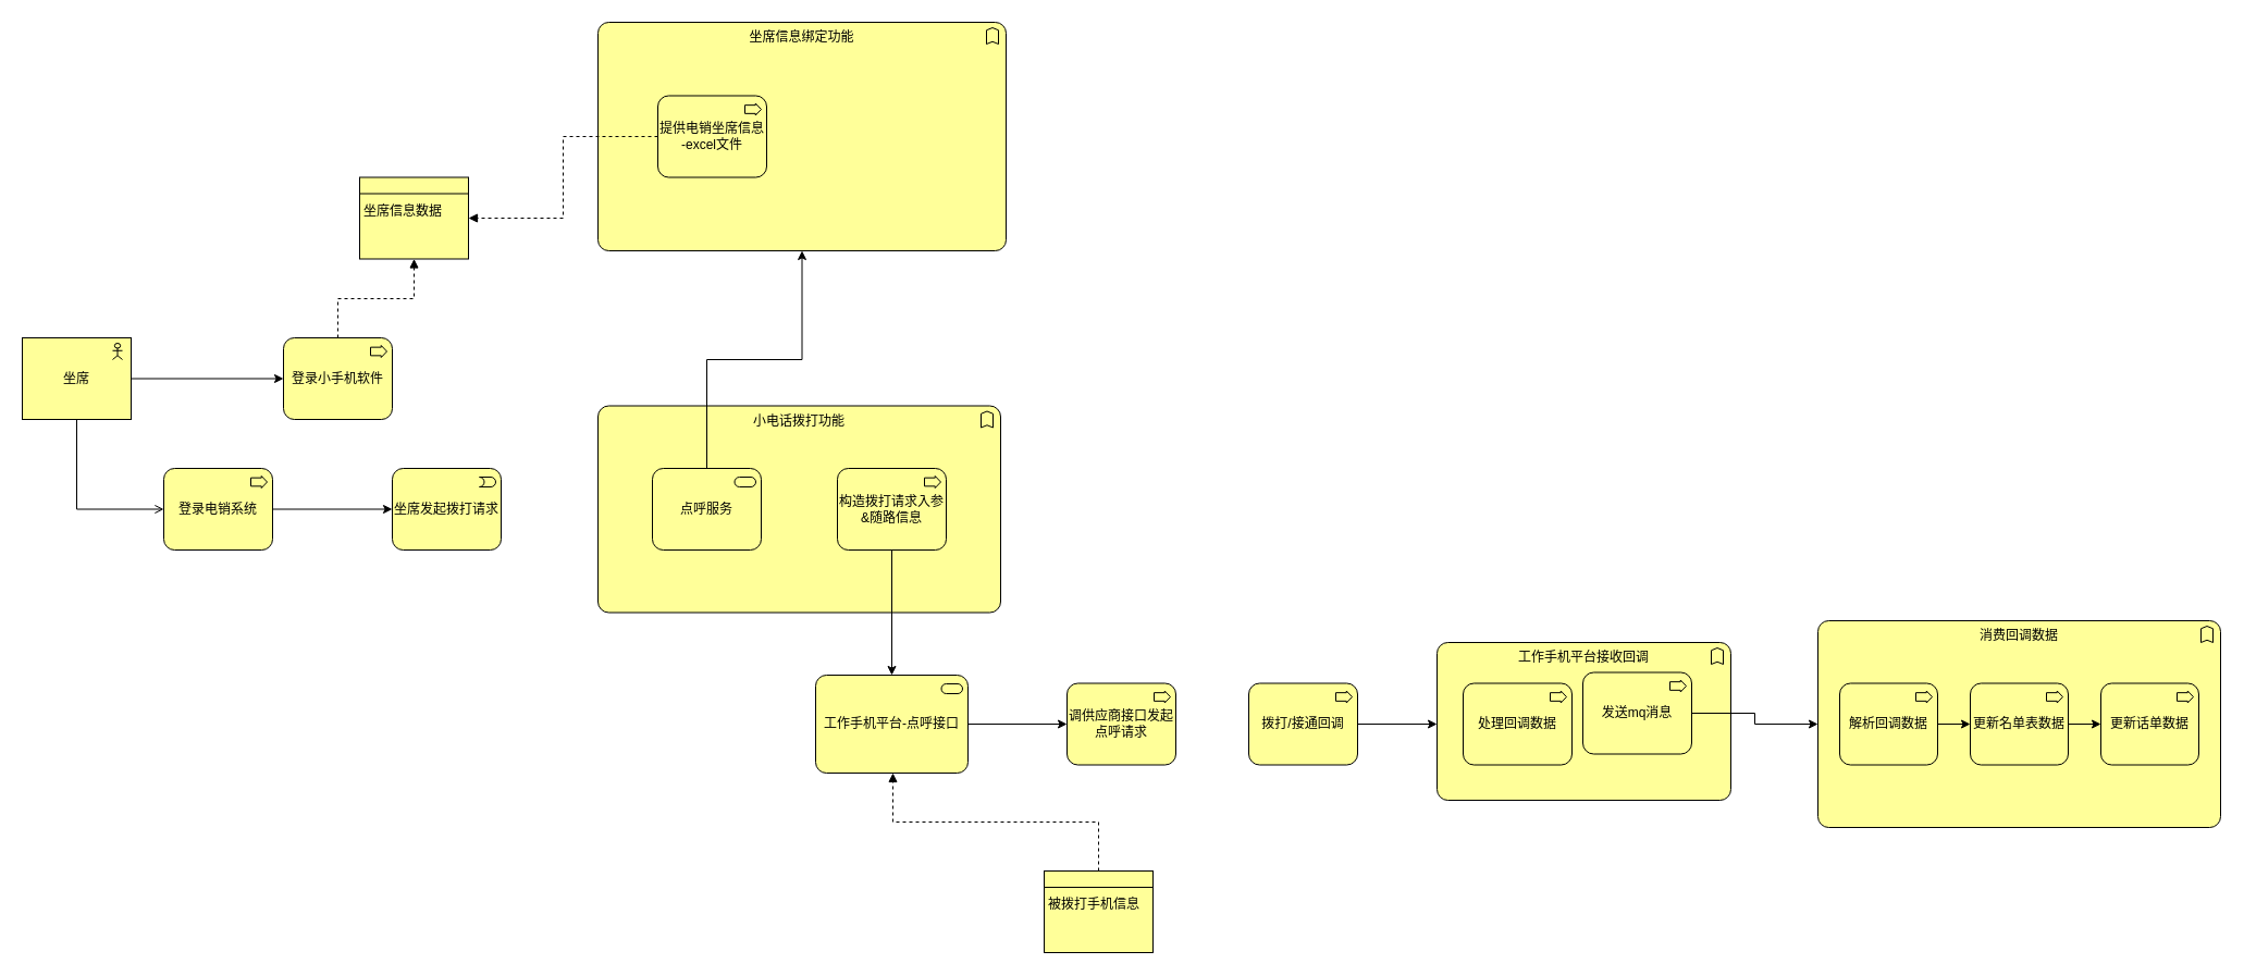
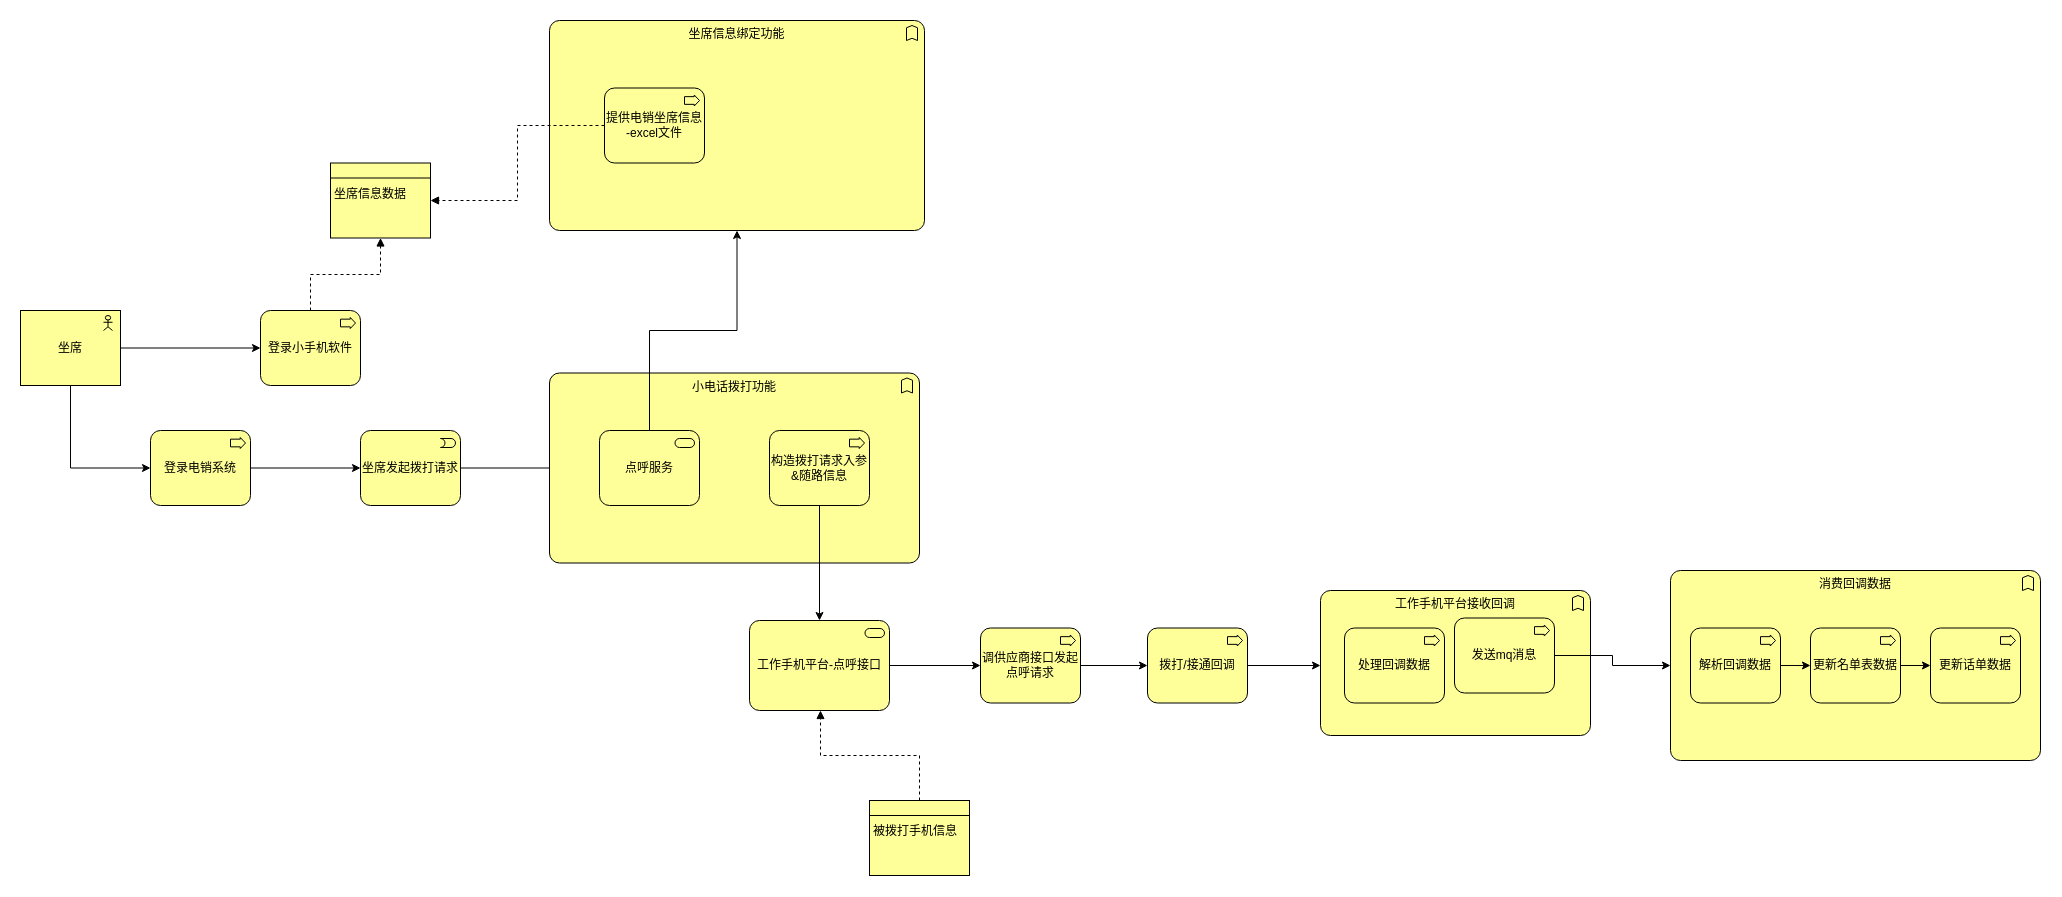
  <mxCell id="0" />
  <mxCell id="1" parent="0" />
  <mxCell id="2" style="edgeStyle=orthogonalEdgeStyle;rounded=0;orthogonalLoop=1;jettySize=auto;html=1;entryX=0;entryY=0.5;entryDx=0;entryDy=0;entryPerimeter=0;" edge="1" parent="1" source="4" target="8"><mxGeometry relative="1" as="geometry" /></mxCell>
- <mxCell id="3" style="edgeStyle=orthogonalEdgeStyle;rounded=0;orthogonalLoop=1;jettySize=auto;html=1;entryX=0;entryY=0.5;entryDx=0;entryDy=0;entryPerimeter=0;endArrow=open;" edge="1" parent="1" source="4" target="10"><mxGeometry relative="1" as="geometry"><Array as="points"><mxPoint x="70" y="468" /></Array></mxGeometry></mxCell>
+ <mxCell id="3" style="edgeStyle=orthogonalEdgeStyle;rounded=0;orthogonalLoop=1;jettySize=auto;html=1;entryX=0;entryY=0.5;entryDx=0;entryDy=0;entryPerimeter=0;" edge="1" parent="1" source="4" target="10"><mxGeometry relative="1" as="geometry"><Array as="points"><mxPoint x="70" y="468" /></Array></mxGeometry></mxCell>
  <mxCell id="4" value="坐席" style="html=1;outlineConnect=0;whiteSpace=wrap;fillColor=#ffff99;shape=mxgraph.archimate.application;appType=actor" vertex="1" parent="1"><mxGeometry x="20" y="310" width="100" height="75" as="geometry" /></mxCell>
+ <mxCell id="5" style="edgeStyle=orthogonalEdgeStyle;rounded=0;orthogonalLoop=1;jettySize=auto;html=1;entryX=0;entryY=0.5;entryDx=0;entryDy=0;entryPerimeter=0;" edge="1" parent="1" source="6" target="12"><mxGeometry relative="1" as="geometry" /></mxCell>
  <mxCell id="6" value="坐席发起拨打请求" style="html=1;outlineConnect=0;whiteSpace=wrap;fillColor=#ffff99;shape=mxgraph.archimate.business;busType=event" vertex="1" parent="1"><mxGeometry x="360" y="430" width="100" height="75" as="geometry" /></mxCell>
  <mxCell id="7" value="小电话拨打功能" style="html=1;outlineConnect=0;whiteSpace=wrap;fillColor=#ffff99;shape=mxgraph.archimate.business;busType=function;verticalAlign=top;" vertex="1" parent="1"><mxGeometry x="549" y="372.5" width="370" height="190" as="geometry" /></mxCell>
  <mxCell id="8" value="登录小手机软件" style="html=1;outlineConnect=0;whiteSpace=wrap;fillColor=#ffff99;shape=mxgraph.archimate.business;busType=process" vertex="1" parent="1"><mxGeometry x="260" y="310" width="100" height="75" as="geometry" /></mxCell>
  <mxCell id="9" style="edgeStyle=orthogonalEdgeStyle;rounded=0;orthogonalLoop=1;jettySize=auto;html=1;" edge="1" parent="1" source="10" target="6"><mxGeometry relative="1" as="geometry" /></mxCell>
  <mxCell id="10" value="登录电销系统" style="html=1;outlineConnect=0;whiteSpace=wrap;fillColor=#ffff99;shape=mxgraph.archimate.business;busType=process" vertex="1" parent="1"><mxGeometry x="150" y="430" width="100" height="75" as="geometry" /></mxCell>
  <mxCell id="11" style="edgeStyle=orthogonalEdgeStyle;rounded=0;orthogonalLoop=1;jettySize=auto;html=1;" edge="1" parent="1" source="12" target="17"><mxGeometry relative="1" as="geometry" /></mxCell>
  <mxCell id="12" value="点呼服务" style="html=1;outlineConnect=0;whiteSpace=wrap;fillColor=#ffff99;shape=mxgraph.archimate.business;busType=service" vertex="1" parent="1"><mxGeometry x="599" y="430" width="100" height="75" as="geometry" /></mxCell>
  <mxCell id="13" style="edgeStyle=orthogonalEdgeStyle;rounded=0;orthogonalLoop=1;jettySize=auto;html=1;entryX=0.5;entryY=0;entryDx=0;entryDy=0;entryPerimeter=0;" edge="1" parent="1" source="14" target="16"><mxGeometry relative="1" as="geometry" /></mxCell>
  <mxCell id="14" value="构造拨打请求入参&amp;amp;随路信息" style="html=1;outlineConnect=0;whiteSpace=wrap;fillColor=#ffff99;shape=mxgraph.archimate.business;busType=process" vertex="1" parent="1"><mxGeometry x="769" y="430" width="100" height="75" as="geometry" /></mxCell>
  <mxCell id="15" style="edgeStyle=orthogonalEdgeStyle;rounded=0;orthogonalLoop=1;jettySize=auto;html=1;entryX=0;entryY=0.5;entryDx=0;entryDy=0;entryPerimeter=0;" edge="1" parent="1" source="16" target="25"><mxGeometry relative="1" as="geometry" /></mxCell>
  <mxCell id="16" value="工作手机平台-点呼接口" style="html=1;outlineConnect=0;whiteSpace=wrap;fillColor=#ffff99;shape=mxgraph.archimate.business;busType=service" vertex="1" parent="1"><mxGeometry x="749" y="620" width="140" height="90" as="geometry" /></mxCell>
  <mxCell id="17" value="坐席信息绑定功能" style="html=1;outlineConnect=0;whiteSpace=wrap;fillColor=#ffff99;shape=mxgraph.archimate.business;busType=function;verticalAlign=top;" vertex="1" parent="1"><mxGeometry x="549" y="20" width="375" height="210" as="geometry" /></mxCell>
  <mxCell id="18" value="提供电销坐席信息&lt;br&gt;-excel文件" style="html=1;outlineConnect=0;whiteSpace=wrap;fillColor=#ffff99;shape=mxgraph.archimate.business;busType=process" vertex="1" parent="1"><mxGeometry x="604" y="87.5" width="100" height="75" as="geometry" /></mxCell>
  <mxCell id="19" value="&lt;table cellpadding=&quot;0&quot; cellspacing=&quot;0&quot; style=&quot;font-size:1em;width:100%;height:100%;&quot;&gt;&lt;tbody&gt;&lt;tr style=&quot;height:20px;&quot;&gt;&lt;td align=&quot;center&quot;&gt;&lt;/td&gt;&lt;/tr&gt;&lt;tr&gt;&lt;td align=&quot;left&quot; valign=&quot;top&quot; style=&quot;padding:4px;&quot;&gt;坐席信息数据&lt;/td&gt;&lt;/tr&gt;&lt;/tbody&gt;&lt;/table&gt;" style="html=1;outlineConnect=0;whiteSpace=wrap;fillColor=#ffff99;shape=mxgraph.archimate.businessObject;overflow=fill" vertex="1" parent="1"><mxGeometry x="330" y="162.5" width="100" height="75" as="geometry" /></mxCell>
  <mxCell id="20" value="" style="endArrow=block;html=1;endFill=1;startArrow=none;startFill=0;edgeStyle=elbowEdgeStyle;elbow=vertical;dashed=1;rounded=0;exitX=0;exitY=0.5;exitDx=0;exitDy=0;exitPerimeter=0;entryX=1;entryY=0.5;entryDx=0;entryDy=0;entryPerimeter=0;" edge="1" parent="1" source="18" target="19"><mxGeometry width="100" height="75" relative="1" as="geometry"><mxPoint x="460" y="125" as="sourcePoint" /><mxPoint x="560" y="50" as="targetPoint" /></mxGeometry></mxCell>
  <mxCell id="21" value="" style="endArrow=block;html=1;endFill=1;startArrow=none;startFill=0;edgeStyle=elbowEdgeStyle;elbow=vertical;dashed=1;rounded=0;exitX=0.5;exitY=0;exitDx=0;exitDy=0;exitPerimeter=0;entryX=0.5;entryY=1;entryDx=0;entryDy=0;entryPerimeter=0;" edge="1" parent="1" source="8" target="19"><mxGeometry width="100" height="75" relative="1" as="geometry"><mxPoint x="294" y="135" as="sourcePoint" /><mxPoint x="120" y="210" as="targetPoint" /></mxGeometry></mxCell>
- <mxCell id="22" value="&lt;table cellpadding=&quot;0&quot; cellspacing=&quot;0&quot; style=&quot;font-size:1em;width:100%;height:100%;&quot;&gt;&lt;tbody&gt;&lt;tr style=&quot;height:20px;&quot;&gt;&lt;td align=&quot;center&quot;&gt;&lt;/td&gt;&lt;/tr&gt;&lt;tr&gt;&lt;td align=&quot;left&quot; valign=&quot;top&quot; style=&quot;padding:4px;&quot;&gt;被拨打手机信息&lt;/td&gt;&lt;/tr&gt;&lt;/tbody&gt;&lt;/table&gt;" style="html=1;outlineConnect=0;whiteSpace=wrap;fillColor=#ffff99;shape=mxgraph.archimate.businessObject;overflow=fill" vertex="1" parent="1"><mxGeometry x="959" y="800" width="100" height="75" as="geometry" /></mxCell>
+ <mxCell id="22" value="&lt;table cellpadding=&quot;0&quot; cellspacing=&quot;0&quot; style=&quot;font-size:1em;width:100%;height:100%;&quot;&gt;&lt;tbody&gt;&lt;tr style=&quot;height:20px;&quot;&gt;&lt;td align=&quot;center&quot;&gt;&lt;/td&gt;&lt;/tr&gt;&lt;tr&gt;&lt;td align=&quot;left&quot; valign=&quot;top&quot; style=&quot;padding:4px;&quot;&gt;被拨打手机信息&lt;/td&gt;&lt;/tr&gt;&lt;/tbody&gt;&lt;/table&gt;" style="html=1;outlineConnect=0;whiteSpace=wrap;fillColor=#ffff99;shape=mxgraph.archimate.businessObject;overflow=fill" vertex="1" parent="1"><mxGeometry x="869" y="800" width="100" height="75" as="geometry" /></mxCell>
  <mxCell id="23" value="" style="endArrow=block;html=1;endFill=1;startArrow=none;startFill=0;edgeStyle=elbowEdgeStyle;elbow=vertical;dashed=1;rounded=0;exitX=0.5;exitY=0;exitDx=0;exitDy=0;exitPerimeter=0;" edge="1" parent="1" source="22"><mxGeometry width="100" height="75" relative="1" as="geometry"><mxPoint x="889" y="780" as="sourcePoint" /><mxPoint x="820" y="710" as="targetPoint" /></mxGeometry></mxCell>
+ <mxCell id="24" style="edgeStyle=orthogonalEdgeStyle;rounded=0;orthogonalLoop=1;jettySize=auto;html=1;entryX=0;entryY=0.5;entryDx=0;entryDy=0;entryPerimeter=0;" edge="1" parent="1" source="25" target="27"><mxGeometry relative="1" as="geometry" /></mxCell>
  <mxCell id="25" value="调供应商接口发起点呼请求" style="html=1;outlineConnect=0;whiteSpace=wrap;fillColor=#ffff99;shape=mxgraph.archimate.business;busType=process" vertex="1" parent="1"><mxGeometry x="980" y="627.5" width="100" height="75" as="geometry" /></mxCell>
  <mxCell id="26" value="" style="edgeStyle=orthogonalEdgeStyle;rounded=0;orthogonalLoop=1;jettySize=auto;html=1;" edge="1" parent="1" source="27"><mxGeometry relative="1" as="geometry"><mxPoint x="1320" y="665" as="targetPoint" /></mxGeometry></mxCell>
  <mxCell id="27" value="拨打/接通回调" style="html=1;outlineConnect=0;whiteSpace=wrap;fillColor=#ffff99;shape=mxgraph.archimate.business;busType=process" vertex="1" parent="1"><mxGeometry x="1147" y="627.5" width="100" height="75" as="geometry" /></mxCell>
  <mxCell id="28" value="工作手机平台接收回调" style="html=1;outlineConnect=0;whiteSpace=wrap;fillColor=#ffff99;shape=mxgraph.archimate.business;busType=function;verticalAlign=top;" vertex="1" parent="1"><mxGeometry x="1320" y="590" width="270" height="145" as="geometry" /></mxCell>
  <mxCell id="29" value="处理回调数据" style="html=1;outlineConnect=0;whiteSpace=wrap;fillColor=#ffff99;shape=mxgraph.archimate.business;busType=process" vertex="1" parent="1"><mxGeometry x="1344" y="627.5" width="100" height="75" as="geometry" /></mxCell>
  <mxCell id="30" style="edgeStyle=orthogonalEdgeStyle;rounded=0;orthogonalLoop=1;jettySize=auto;html=1;entryX=0;entryY=0.5;entryDx=0;entryDy=0;entryPerimeter=0;" edge="1" parent="1" source="31" target="32"><mxGeometry relative="1" as="geometry" /></mxCell>
  <mxCell id="31" value="发送mq消息" style="html=1;outlineConnect=0;whiteSpace=wrap;fillColor=#ffff99;shape=mxgraph.archimate.business;busType=process" vertex="1" parent="1"><mxGeometry x="1454" y="617.5" width="100" height="75" as="geometry" /></mxCell>
  <mxCell id="32" value="消费回调数据" style="html=1;outlineConnect=0;whiteSpace=wrap;fillColor=#ffff99;shape=mxgraph.archimate.business;busType=function;verticalAlign=top;" vertex="1" parent="1"><mxGeometry x="1670" y="570" width="370" height="190" as="geometry" /></mxCell>
  <mxCell id="33" style="edgeStyle=orthogonalEdgeStyle;rounded=0;orthogonalLoop=1;jettySize=auto;html=1;" edge="1" parent="1" source="34" target="36"><mxGeometry relative="1" as="geometry" /></mxCell>
  <mxCell id="34" value="解析回调数据" style="html=1;outlineConnect=0;whiteSpace=wrap;fillColor=#ffff99;shape=mxgraph.archimate.business;busType=process" vertex="1" parent="1"><mxGeometry x="1690" y="627.5" width="90" height="75" as="geometry" /></mxCell>
  <mxCell id="35" style="edgeStyle=orthogonalEdgeStyle;rounded=0;orthogonalLoop=1;jettySize=auto;html=1;" edge="1" parent="1" source="36" target="37"><mxGeometry relative="1" as="geometry" /></mxCell>
  <mxCell id="36" value="更新名单表数据" style="html=1;outlineConnect=0;whiteSpace=wrap;fillColor=#ffff99;shape=mxgraph.archimate.business;busType=process" vertex="1" parent="1"><mxGeometry x="1810" y="627.5" width="90" height="75" as="geometry" /></mxCell>
  <mxCell id="37" value="更新话单数据" style="html=1;outlineConnect=0;whiteSpace=wrap;fillColor=#ffff99;shape=mxgraph.archimate.business;busType=process" vertex="1" parent="1"><mxGeometry x="1930" y="627.5" width="90" height="75" as="geometry" /></mxCell>
